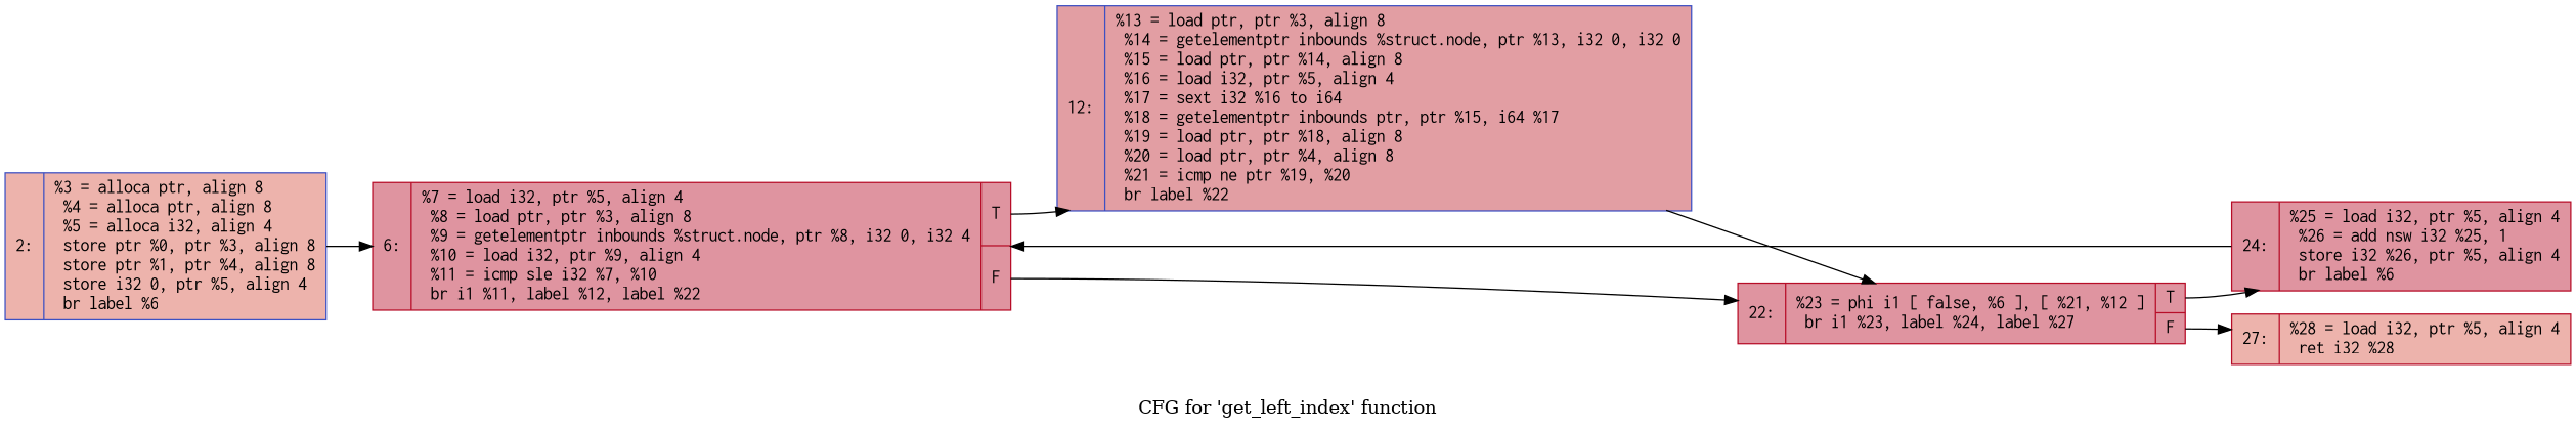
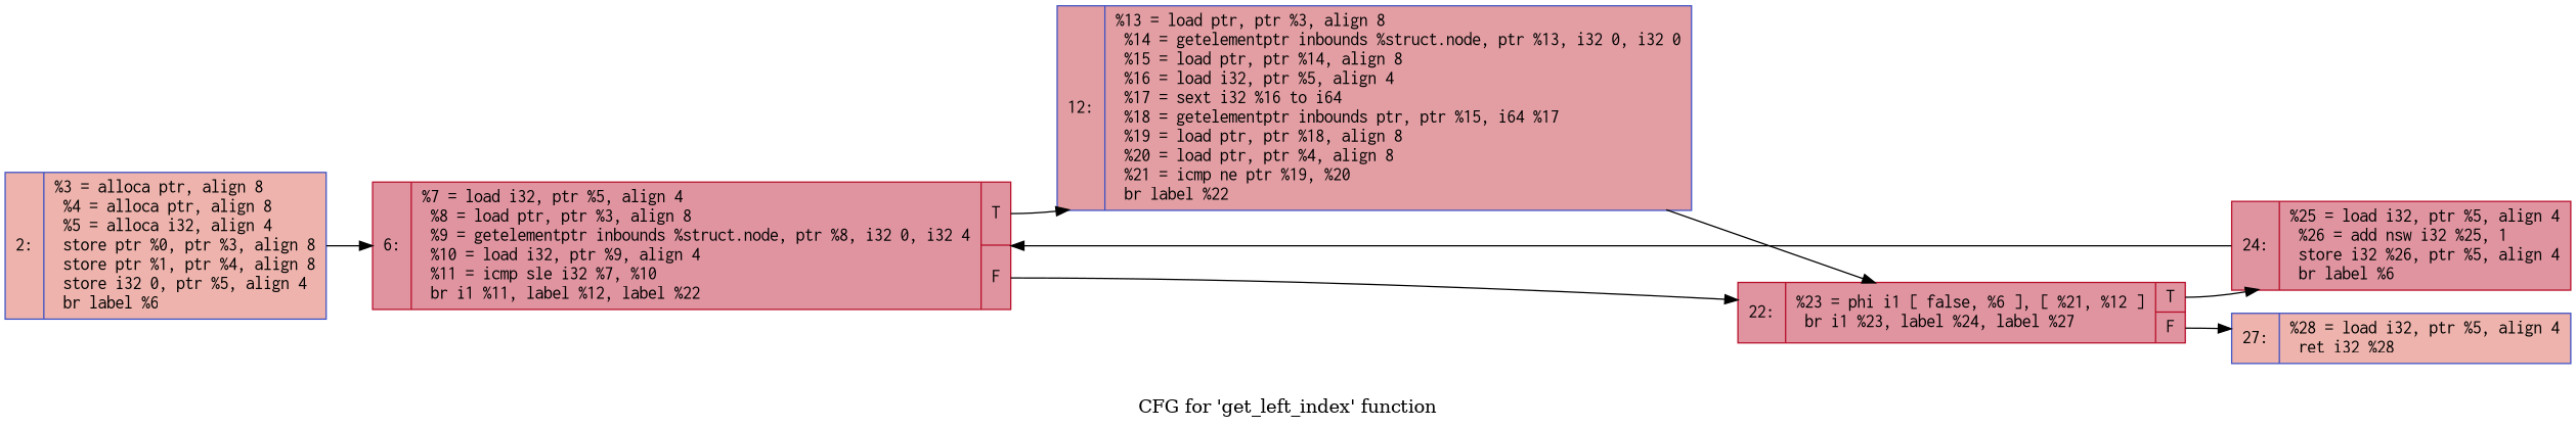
  digraph {
    label="CFG for 'get_left_index' function"
    rankdir=LR
    node [color="#3d50c3ff" fillcolor="#b70d2870" fontname=Courier shape=record style=filled]
    n1 [fillcolor="#d6524470" label="{2:\l|  %3 = alloca ptr, align 8\l  %4 = alloca ptr, align 8\l  %5 = alloca i32, align 4\l  store ptr %0, ptr %3, align 8\l  store ptr %1, ptr %4, align 8\l  store i32 0, ptr %5, align 4\l  br label %6\l}"]
    n2 [color="#b70d28ff" label="{6:\l|  %7 = load i32, ptr %5, align 4\l  %8 = load ptr, ptr %3, align 8\l  %9 = getelementptr inbounds %struct.node, ptr %8, i32 0, i32 4\l  %10 = load i32, ptr %9, align 4\l  %11 = icmp sle i32 %7, %10\l  br i1 %11, label %12, label %22\l|{<s0>T|<s1>F}}"]
    n3 [fillcolor="#be242e70" label="{12:\l|  %13 = load ptr, ptr %3, align 8\l  %14 = getelementptr inbounds %struct.node, ptr %13, i32 0, i32 0\l  %15 = load ptr, ptr %14, align 8\l  %16 = load i32, ptr %5, align 4\l  %17 = sext i32 %16 to i64\l  %18 = getelementptr inbounds ptr, ptr %15, i64 %17\l  %19 = load ptr, ptr %18, align 8\l  %20 = load ptr, ptr %4, align 8\l  %21 = icmp ne ptr %19, %20\l  br label %22\l}"]
    n4 [color="#b70d28ff" label="{22:\l|  %23 = phi i1 [ false, %6 ], [ %21, %12 ]\l  br i1 %23, label %24, label %27\l|{<s0>T|<s1>F}}"]
    n5 [color="#b70d28ff" label="{24:\l|  %25 = load i32, ptr %5, align 4\l  %26 = add nsw i32 %25, 1\l  store i32 %26, ptr %5, align 4\l  br label %6\l}"]
-   n6 [color="#b70d28ff" fillcolor="#d6524470" label="{27:\l|  %28 = load i32, ptr %5, align 4\l  ret i32 %28\l}"]
+   n6 [fillcolor="#d6524470" label="{27:\l|  %28 = load i32, ptr %5, align 4\l  ret i32 %28\l}"]
    n1 -> n2
    n2 -> n3 [tailport=s0]
    n2 -> n4 [tailport=s1]
    n3 -> n4
    n4 -> n5 [tailport=s0]
    n4 -> n6 [tailport=s1]
    n5 -> n2
  }
